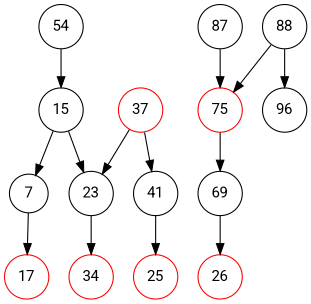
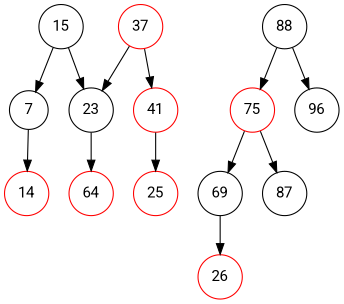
  digraph {
    fontname=Roboto
    node [color=black fontname=Roboto shape=circle]
    edge [fontname=Roboto]
-   54
    15
    7
    23
    75 [color=red]
    88
    96
-   14 [color=red label=17]
+   14 [color=red]
    37 [color=red]
-   41
-   34 [color=red]
+   41 [color=red]
+   34 [color=red label=64]
    n12 [color=red label=25]
    69
    87
    n15 [color=red label=26]
-   54 -> 15
    15 -> 7
    15 -> 23
    7 -> 14
    23 -> 34
    75 -> 69
-   87 -> 75
+   75 -> 87
    88 -> 75
    88 -> 96
    37 -> 23
    37 -> 41
    41 -> n12
    69 -> n15
  }
